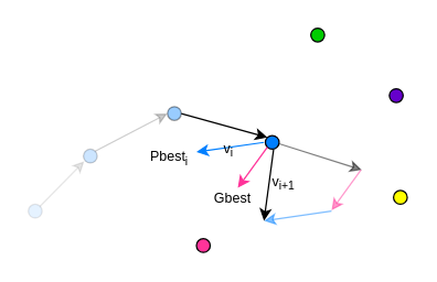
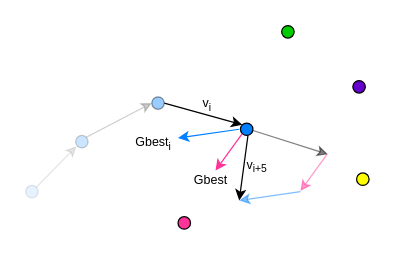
  <mxCell id="0" />
  <mxCell id="1" parent="0" />
  <mxCell id="2" style="rounded=0;orthogonalLoop=1;jettySize=auto;html=1;exitX=1;exitY=0;exitDx=0;exitDy=0;entryX=0.069;entryY=0.866;entryDx=0;entryDy=0;entryPerimeter=0;opacity=10;" edge="1" parent="1" source="3" target="5"><mxGeometry relative="1" as="geometry" /></mxCell>
  <mxCell id="3" value="" style="ellipse;whiteSpace=wrap;html=1;aspect=fixed;fillColor=#007FFF;opacity=10;" vertex="1" parent="1"><mxGeometry x="20" y="148" width="10" height="10" as="geometry" /></mxCell>
  <mxCell id="4" style="edgeStyle=none;rounded=0;orthogonalLoop=1;jettySize=auto;html=1;exitX=1;exitY=0;exitDx=0;exitDy=0;entryX=0;entryY=0.5;entryDx=0;entryDy=0;opacity=20;" edge="1" parent="1" source="5" target="7"><mxGeometry relative="1" as="geometry" /></mxCell>
  <mxCell id="5" value="" style="ellipse;whiteSpace=wrap;html=1;aspect=fixed;fillColor=#007FFF;opacity=20;" vertex="1" parent="1"><mxGeometry x="60" y="108" width="10" height="10" as="geometry" /></mxCell>
  <mxCell id="6" style="edgeStyle=none;rounded=0;orthogonalLoop=1;jettySize=auto;html=1;exitX=1;exitY=0.5;exitDx=0;exitDy=0;entryX=0;entryY=0;entryDx=0;entryDy=0;" edge="1" parent="1" source="7" target="8"><mxGeometry relative="1" as="geometry" /></mxCell>
  <mxCell id="7" value="" style="ellipse;whiteSpace=wrap;html=1;aspect=fixed;fillColor=#007FFF;opacity=40;" vertex="1" parent="1"><mxGeometry x="121" y="77" width="10" height="10" as="geometry" /></mxCell>
  <mxCell id="8" value="" style="ellipse;whiteSpace=wrap;html=1;aspect=fixed;fillColor=#007FFF;" vertex="1" parent="1"><mxGeometry x="192" y="98" width="10" height="10" as="geometry" /></mxCell>
  <mxCell id="9" value="" style="ellipse;whiteSpace=wrap;html=1;aspect=fixed;fillColor=#00CC00;" vertex="1" parent="1"><mxGeometry x="225" y="20" width="10" height="10" as="geometry" /></mxCell>
  <mxCell id="10" value="" style="ellipse;whiteSpace=wrap;html=1;aspect=fixed;fillColor=#FF3399;" vertex="1" parent="1"><mxGeometry x="142" y="173" width="10" height="10" as="geometry" /></mxCell>
  <mxCell id="11" value="" style="ellipse;whiteSpace=wrap;html=1;aspect=fixed;fillColor=#FFFF00;" vertex="1" parent="1"><mxGeometry x="285" y="138" width="10" height="10" as="geometry" /></mxCell>
  <mxCell id="12" value="" style="ellipse;whiteSpace=wrap;html=1;aspect=fixed;fillColor=#6600CC;" vertex="1" parent="1"><mxGeometry x="282" y="64" width="10" height="10" as="geometry" /></mxCell>
  <mxCell id="13" style="edgeStyle=none;rounded=0;orthogonalLoop=1;jettySize=auto;html=1;exitX=1;exitY=0.5;exitDx=0;exitDy=0;opacity=50;" edge="1" parent="1"><mxGeometry relative="1" as="geometry"><mxPoint x="202" y="104" as="sourcePoint" /><mxPoint x="262" y="123" as="targetPoint" /></mxGeometry></mxCell>
  <mxCell id="14" style="edgeStyle=none;rounded=0;orthogonalLoop=1;jettySize=auto;html=1;strokeColor=#007FFF;" edge="1" parent="1"><mxGeometry relative="1" as="geometry"><mxPoint x="191" y="103" as="sourcePoint" /><mxPoint x="142" y="110" as="targetPoint" /></mxGeometry></mxCell>
  <mxCell id="15" style="edgeStyle=none;rounded=0;orthogonalLoop=1;jettySize=auto;html=1;exitX=0;exitY=1;exitDx=0;exitDy=0;strokeColor=#FF3399;" edge="1" parent="1" source="8"><mxGeometry relative="1" as="geometry"><mxPoint x="201" y="113" as="sourcePoint" /><mxPoint x="172" y="136" as="targetPoint" /></mxGeometry></mxCell>
- <mxCell id="16" value="&lt;font style=&quot;font-size: 10px;&quot;&gt;Pbest&lt;sub&gt;i&lt;/sub&gt;&lt;/font&gt;" style="text;html=1;align=center;verticalAlign=middle;resizable=0;points=[];autosize=1;strokeColor=none;fillColor=none;" vertex="1" parent="1"><mxGeometry x="99" y="99" width="45" height="28" as="geometry" /></mxCell>
+ <mxCell id="16" value="&lt;font style=&quot;font-size: 10px;&quot;&gt;Gbest&lt;sub&gt;i&lt;/sub&gt;&lt;/font&gt;" style="text;html=1;align=center;verticalAlign=middle;resizable=0;points=[];autosize=1;strokeColor=none;fillColor=none;" vertex="1" parent="1"><mxGeometry x="99" y="99" width="45" height="28" as="geometry" /></mxCell>
  <mxCell id="17" value="&lt;font style=&quot;font-size: 10px;&quot;&gt;Gbest&lt;/font&gt;" style="text;html=1;align=center;verticalAlign=middle;resizable=0;points=[];autosize=1;strokeColor=none;fillColor=none;opacity=40;" vertex="1" parent="1"><mxGeometry x="145" y="130" width="45" height="26" as="geometry" /></mxCell>
  <mxCell id="18" style="edgeStyle=none;rounded=0;orthogonalLoop=1;jettySize=auto;html=1;exitX=0;exitY=1;exitDx=0;exitDy=0;strokeColor=#FF3399;opacity=50;" edge="1" parent="1"><mxGeometry relative="1" as="geometry"><mxPoint x="261.464" y="122.996" as="sourcePoint" /><mxPoint x="240" y="152.46" as="targetPoint" /></mxGeometry></mxCell>
  <mxCell id="19" style="edgeStyle=none;rounded=0;orthogonalLoop=1;jettySize=auto;html=1;strokeColor=#007FFF;opacity=50;" edge="1" parent="1"><mxGeometry relative="1" as="geometry"><mxPoint x="240" y="153" as="sourcePoint" /><mxPoint x="191" y="160" as="targetPoint" /></mxGeometry></mxCell>
  <mxCell id="20" style="edgeStyle=none;rounded=0;orthogonalLoop=1;jettySize=auto;html=1;exitX=1;exitY=0.5;exitDx=0;exitDy=0;" edge="1" parent="1"><mxGeometry relative="1" as="geometry"><mxPoint x="198" y="108" as="sourcePoint" /><mxPoint x="191" y="160" as="targetPoint" /></mxGeometry></mxCell>
- <mxCell id="21" value="&lt;font style=&quot;font-size: 10px;&quot;&gt;v&lt;sub&gt;i&lt;/sub&gt;&lt;/font&gt;" style="text;html=1;align=center;verticalAlign=middle;resizable=0;points=[];autosize=1;strokeColor=none;fillColor=none;" vertex="1" parent="1"><mxGeometry x="152" y="93" width="25" height="28" as="geometry" /></mxCell>
- <mxCell id="22" value="&lt;font style=&quot;font-size: 10px;&quot;&gt;v&lt;sub&gt;i+1&lt;/sub&gt;&lt;/font&gt;" style="text;html=1;align=center;verticalAlign=middle;resizable=0;points=[];autosize=1;strokeColor=none;fillColor=none;" vertex="1" parent="1"><mxGeometry x="188" y="117" width="34" height="28" as="geometry" /></mxCell>
+ <mxCell id="21" value="&lt;font style=&quot;font-size: 10px;&quot;&gt;v&lt;sub&gt;i&lt;/sub&gt;&lt;/font&gt;" style="text;html=1;align=center;verticalAlign=middle;resizable=0;points=[];autosize=1;strokeColor=none;fillColor=none;" vertex="1" parent="1"><mxGeometry x="152" y="68" width="25" height="28" as="geometry" /></mxCell>
+ <mxCell id="22" value="&lt;font style=&quot;font-size: 10px;&quot;&gt;v&lt;sub&gt;i+5&lt;/sub&gt;&lt;/font&gt;" style="text;html=1;align=center;verticalAlign=middle;resizable=0;points=[];autosize=1;strokeColor=none;fillColor=none;" vertex="1" parent="1"><mxGeometry x="188" y="117" width="34" height="28" as="geometry" /></mxCell>
